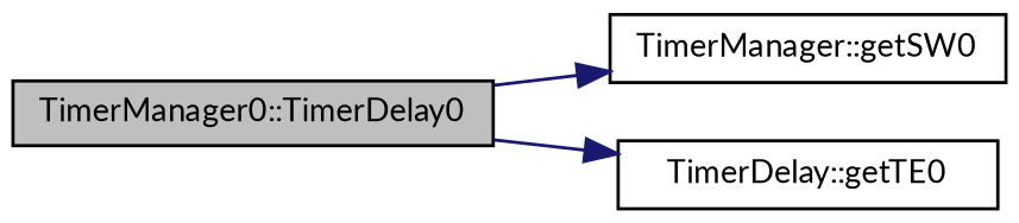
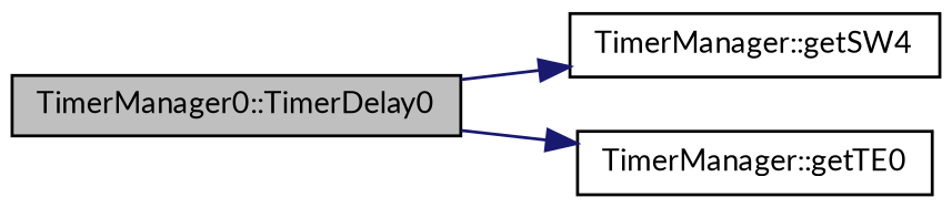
  digraph {
    fontname=Lato
    rankdir=LR
    node [color=black fillcolor=white fontname=Lato fontsize=10 shape=record style=filled]
    edge [color=midnightblue fontname=Lato fontsize=10 labelfontname=Helvetica labelfontsize=10 style=solid]
    n1 [fillcolor=grey75 fontcolor=black height=0.2 label="TimerManager0::TimerDelay0" width=0.4]
-   n2 [height=0.2 label="TimerManager::getSW0" width=0.4]
-   n3 [height=0.2 label="TimerDelay::getTE0" width=0.4]
+   n2 [height=0.2 label="TimerManager::getSW4" width=0.4]
+   n3 [height=0.2 label="TimerManager::getTE0" width=0.4]
    n1 -> n2
    n1 -> n3
  }
